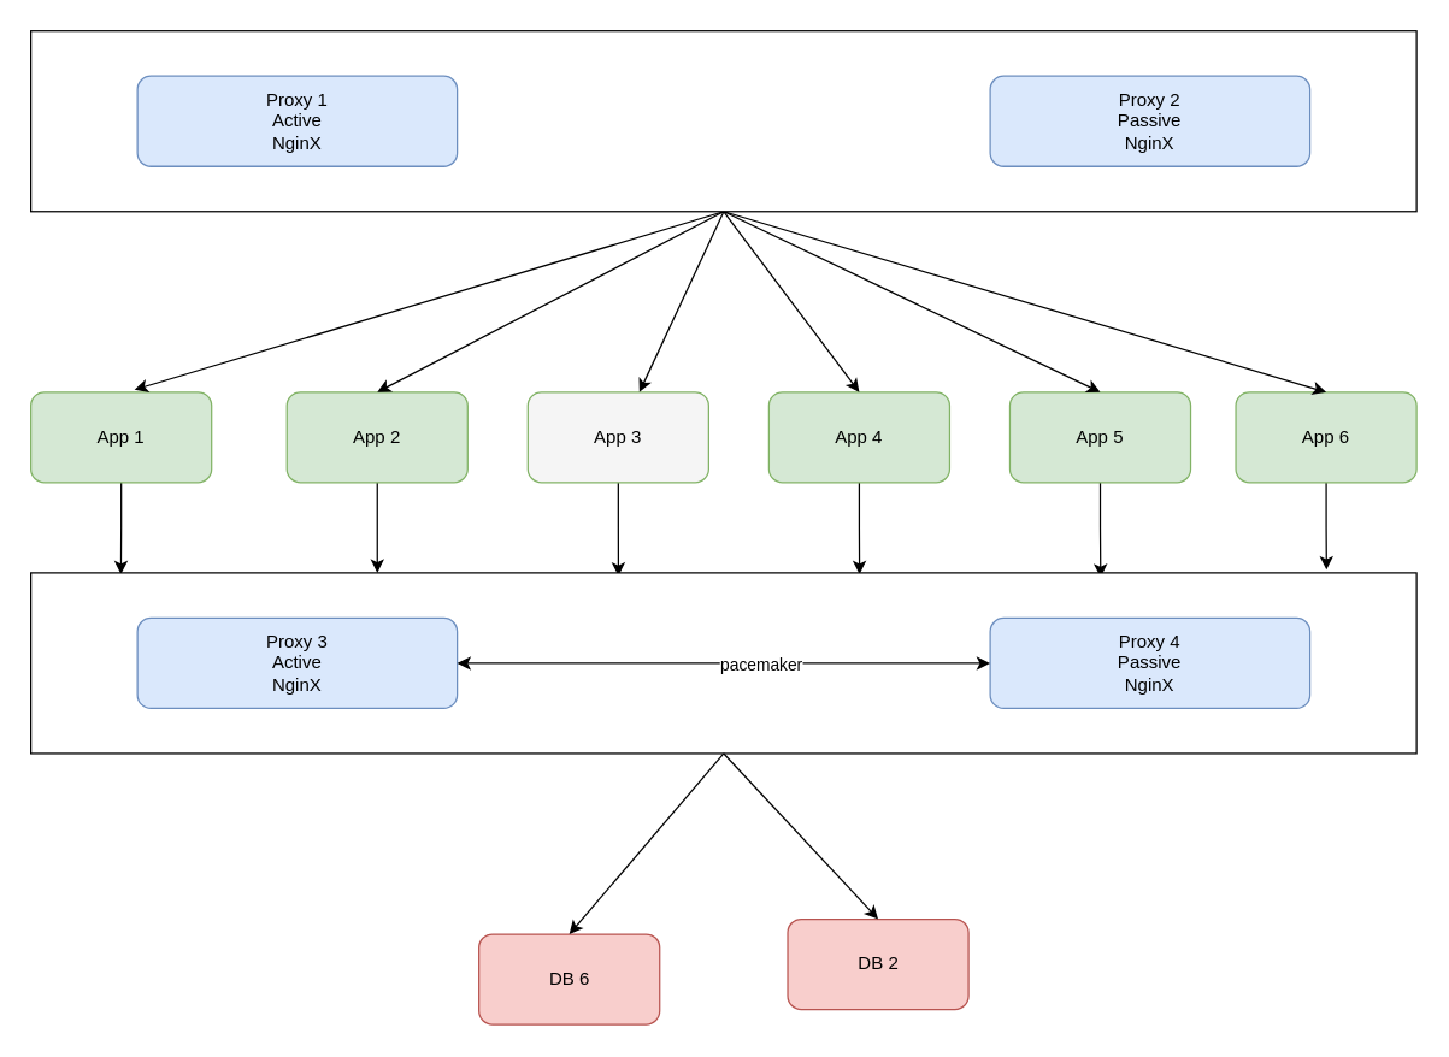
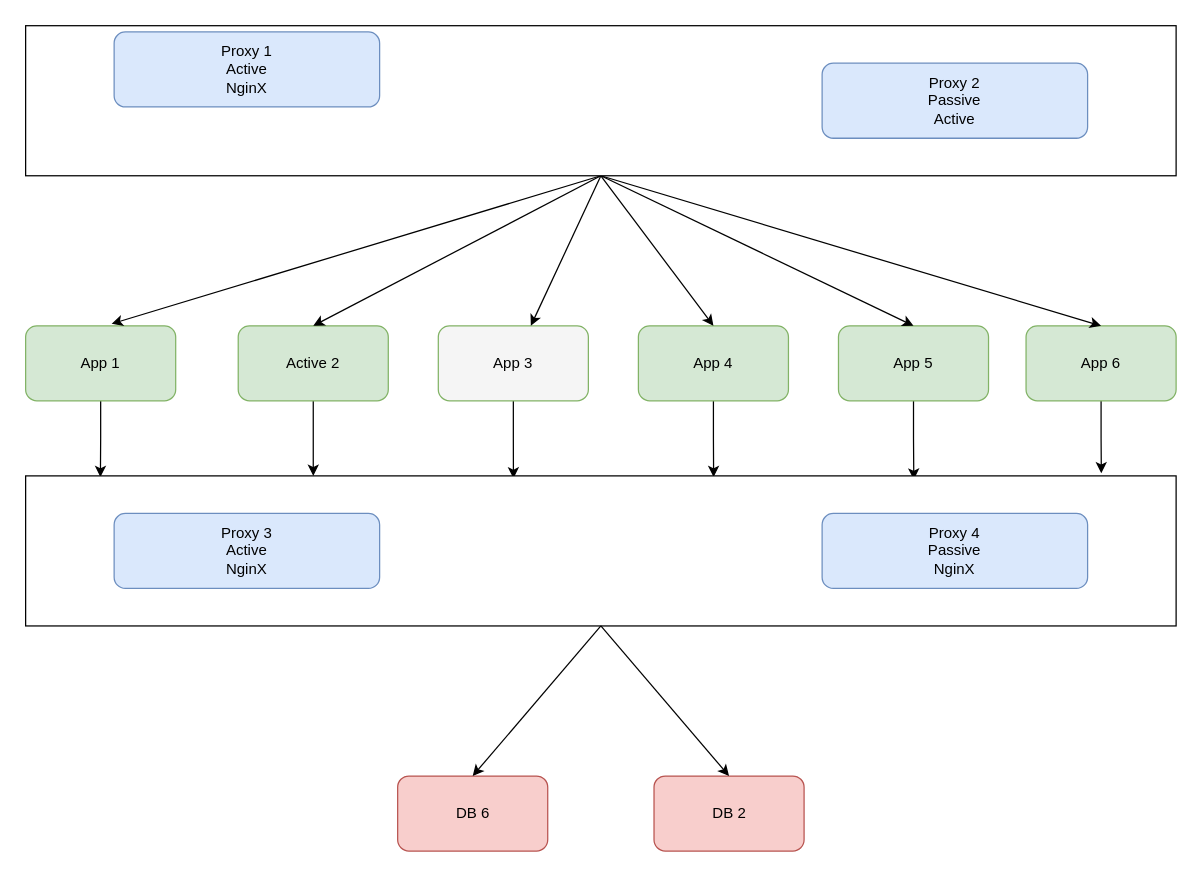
  <mxCell id="0" />
  <mxCell id="1" parent="0" />
  <mxCell id="2" style="edgeStyle=orthogonalEdgeStyle;rounded=0;orthogonalLoop=1;jettySize=auto;html=1;entryX=0.065;entryY=0.008;entryDx=0;entryDy=0;entryPerimeter=0;" edge="1" parent="1" source="3" target="27"><mxGeometry relative="1" as="geometry" /></mxCell>
  <mxCell id="3" value="App 1" style="rounded=1;whiteSpace=wrap;html=1;fillColor=#d5e8d4;strokeColor=#82b366;" vertex="1" parent="1"><mxGeometry x="20" y="260" width="120" height="60" as="geometry" /></mxCell>
  <mxCell id="4" style="edgeStyle=orthogonalEdgeStyle;rounded=0;orthogonalLoop=1;jettySize=auto;html=1;entryX=0.25;entryY=0;entryDx=0;entryDy=0;" edge="1" parent="1" source="5" target="27"><mxGeometry relative="1" as="geometry" /></mxCell>
- <mxCell id="5" value="App 2" style="rounded=1;whiteSpace=wrap;html=1;fillColor=#d5e8d4;strokeColor=#82b366;" vertex="1" parent="1"><mxGeometry x="190" y="260" width="120" height="60" as="geometry" /></mxCell>
+ <mxCell id="5" value="Active 2" style="rounded=1;whiteSpace=wrap;html=1;fillColor=#d5e8d4;strokeColor=#82b366;" vertex="1" parent="1"><mxGeometry x="190" y="260" width="120" height="60" as="geometry" /></mxCell>
  <mxCell id="6" style="edgeStyle=orthogonalEdgeStyle;rounded=0;orthogonalLoop=1;jettySize=auto;html=1;entryX=0.772;entryY=0.025;entryDx=0;entryDy=0;entryPerimeter=0;" edge="1" parent="1" source="7" target="27"><mxGeometry relative="1" as="geometry" /></mxCell>
  <mxCell id="7" value="App 5" style="rounded=1;whiteSpace=wrap;html=1;fillColor=#d5e8d4;strokeColor=#82b366;" vertex="1" parent="1"><mxGeometry x="670" y="260" width="120" height="60" as="geometry" /></mxCell>
  <mxCell id="8" style="edgeStyle=orthogonalEdgeStyle;rounded=0;orthogonalLoop=1;jettySize=auto;html=1;entryX=0.598;entryY=0.008;entryDx=0;entryDy=0;entryPerimeter=0;" edge="1" parent="1" source="9" target="27"><mxGeometry relative="1" as="geometry" /></mxCell>
  <mxCell id="9" value="App 4" style="rounded=1;whiteSpace=wrap;html=1;fillColor=#d5e8d4;strokeColor=#82b366;" vertex="1" parent="1"><mxGeometry x="510" y="260" width="120" height="60" as="geometry" /></mxCell>
  <mxCell id="10" style="edgeStyle=orthogonalEdgeStyle;rounded=0;orthogonalLoop=1;jettySize=auto;html=1;entryX=0.424;entryY=0.017;entryDx=0;entryDy=0;entryPerimeter=0;" edge="1" parent="1" source="11" target="27"><mxGeometry relative="1" as="geometry" /></mxCell>
  <mxCell id="11" value="App 3" style="rounded=1;whiteSpace=wrap;html=1;fillColor=#f5f5f5;strokeColor=#82b366;" vertex="1" parent="1"><mxGeometry x="350" y="260" width="120" height="60" as="geometry" /></mxCell>
  <mxCell id="12" style="edgeStyle=orthogonalEdgeStyle;rounded=0;orthogonalLoop=1;jettySize=auto;html=1;entryX=0.935;entryY=-0.017;entryDx=0;entryDy=0;entryPerimeter=0;" edge="1" parent="1" source="13" target="27"><mxGeometry relative="1" as="geometry" /></mxCell>
  <mxCell id="13" value="App 6" style="rounded=1;whiteSpace=wrap;html=1;fillColor=#d5e8d4;strokeColor=#82b366;" vertex="1" parent="1"><mxGeometry x="820" y="260" width="120" height="60" as="geometry" /></mxCell>
  <mxCell id="14" value="DB 6" style="rounded=1;whiteSpace=wrap;html=1;fillColor=#f8cecc;strokeColor=#b85450;" vertex="1" parent="1"><mxGeometry x="317.5" y="620" width="120" height="60" as="geometry" /></mxCell>
- <mxCell id="15" value="DB 2" style="rounded=1;whiteSpace=wrap;html=1;fillColor=#f8cecc;strokeColor=#b85450;" vertex="1" parent="1"><mxGeometry x="522.5" y="610" width="120" height="60" as="geometry" /></mxCell>
+ <mxCell id="15" value="DB 2" style="rounded=1;whiteSpace=wrap;html=1;fillColor=#f8cecc;strokeColor=#b85450;" vertex="1" parent="1"><mxGeometry x="522.5" y="620" width="120" height="60" as="geometry" /></mxCell>
  <mxCell id="16" value="" style="endArrow=classic;html=1;rounded=0;exitX=0.5;exitY=1;exitDx=0;exitDy=0;entryX=0.573;entryY=-0.027;entryDx=0;entryDy=0;entryPerimeter=0;" edge="1" parent="1" source="23" target="3"><mxGeometry width="50" height="50" relative="1" as="geometry"><mxPoint x="430" y="340" as="sourcePoint" /><mxPoint x="480" y="290" as="targetPoint" /></mxGeometry></mxCell>
  <mxCell id="17" value="" style="endArrow=classic;html=1;rounded=0;exitX=0.5;exitY=1;exitDx=0;exitDy=0;entryX=0.5;entryY=0;entryDx=0;entryDy=0;" edge="1" parent="1" source="23" target="5"><mxGeometry width="50" height="50" relative="1" as="geometry"><mxPoint x="455" y="150" as="sourcePoint" /><mxPoint x="109" y="348" as="targetPoint" /></mxGeometry></mxCell>
  <mxCell id="18" value="" style="endArrow=classic;html=1;rounded=0;exitX=0.5;exitY=1;exitDx=0;exitDy=0;" edge="1" parent="1" source="23" target="11"><mxGeometry width="50" height="50" relative="1" as="geometry"><mxPoint x="455" y="150" as="sourcePoint" /><mxPoint x="260" y="350" as="targetPoint" /></mxGeometry></mxCell>
  <mxCell id="19" value="" style="endArrow=classic;html=1;rounded=0;exitX=0.5;exitY=1;exitDx=0;exitDy=0;entryX=0.5;entryY=0;entryDx=0;entryDy=0;" edge="1" parent="1" source="23" target="9"><mxGeometry width="50" height="50" relative="1" as="geometry"><mxPoint x="455" y="150" as="sourcePoint" /><mxPoint x="425" y="350" as="targetPoint" /></mxGeometry></mxCell>
  <mxCell id="20" value="" style="endArrow=classic;html=1;rounded=0;exitX=0.5;exitY=1;exitDx=0;exitDy=0;entryX=0.5;entryY=0;entryDx=0;entryDy=0;" edge="1" parent="1" source="23" target="7"><mxGeometry width="50" height="50" relative="1" as="geometry"><mxPoint x="455" y="150" as="sourcePoint" /><mxPoint x="580" y="350" as="targetPoint" /></mxGeometry></mxCell>
  <mxCell id="21" value="" style="endArrow=classic;html=1;rounded=0;exitX=0.5;exitY=1;exitDx=0;exitDy=0;entryX=0.5;entryY=0;entryDx=0;entryDy=0;" edge="1" parent="1" source="23" target="13"><mxGeometry width="50" height="50" relative="1" as="geometry"><mxPoint x="455" y="150" as="sourcePoint" /><mxPoint x="740" y="350" as="targetPoint" /></mxGeometry></mxCell>
  <mxCell id="22" value="" style="group" vertex="1" connectable="0" parent="1"><mxGeometry x="20" y="20" width="920" height="120" as="geometry" /></mxCell>
  <mxCell id="23" value="" style="html=1;dashed=0;whiteSpace=wrap;container=0;" vertex="1" parent="22"><mxGeometry width="920.0" height="120" as="geometry" /></mxCell>
- <mxCell id="24" value="Proxy 1&lt;br&gt;Active&lt;br&gt;NginX" style="rounded=1;whiteSpace=wrap;html=1;fillColor=#dae8fc;strokeColor=#6c8ebf;" vertex="1" parent="22"><mxGeometry x="70.769" y="30" width="212.308" height="60" as="geometry" /></mxCell>
- <mxCell id="25" value="Proxy 2&lt;br&gt;Passive&lt;br style=&quot;border-color: var(--border-color);&quot;&gt;NginX" style="rounded=1;whiteSpace=wrap;html=1;fillColor=#dae8fc;strokeColor=#6c8ebf;" vertex="1" parent="22"><mxGeometry x="636.923" y="30" width="212.308" height="60" as="geometry" /></mxCell>
+ <mxCell id="24" value="Proxy 1&lt;br&gt;Active&lt;br&gt;NginX" style="rounded=1;whiteSpace=wrap;html=1;fillColor=#dae8fc;strokeColor=#6c8ebf;" vertex="1" parent="22"><mxGeometry x="70.769" y="5" width="212.308" height="60" as="geometry" /></mxCell>
+ <mxCell id="25" value="Proxy 2&lt;br&gt;Passive&lt;br style=&quot;border-color: var(--border-color);&quot;&gt;Active" style="rounded=1;whiteSpace=wrap;html=1;fillColor=#dae8fc;strokeColor=#6c8ebf;" vertex="1" parent="22"><mxGeometry x="636.923" y="30" width="212.308" height="60" as="geometry" /></mxCell>
  <mxCell id="26" value="" style="group" vertex="1" connectable="0" parent="1"><mxGeometry x="20" y="380" width="920" height="120" as="geometry" /></mxCell>
  <mxCell id="27" value="" style="html=1;dashed=0;whiteSpace=wrap;container=0;" vertex="1" parent="26"><mxGeometry width="920.0" height="120" as="geometry" /></mxCell>
  <mxCell id="28" value="Proxy 3&lt;br&gt;Active&lt;br&gt;NginX" style="rounded=1;whiteSpace=wrap;html=1;fillColor=#dae8fc;strokeColor=#6c8ebf;" vertex="1" parent="26"><mxGeometry x="70.769" y="30" width="212.308" height="60" as="geometry" /></mxCell>
  <mxCell id="29" value="Proxy 4&lt;br&gt;Passive&lt;br style=&quot;border-color: var(--border-color);&quot;&gt;NginX" style="rounded=1;whiteSpace=wrap;html=1;fillColor=#dae8fc;strokeColor=#6c8ebf;" vertex="1" parent="26"><mxGeometry x="636.923" y="30" width="212.308" height="60" as="geometry" /></mxCell>
- <mxCell id="30" value="" style="endArrow=classic;startArrow=classic;html=1;rounded=0;exitX=1;exitY=0.5;exitDx=0;exitDy=0;" edge="1" parent="26" source="28" target="29"><mxGeometry width="50" height="50" relative="1" as="geometry"><mxPoint x="424.615" y="200" as="sourcePoint" /><mxPoint x="513.077" y="150" as="targetPoint" /></mxGeometry></mxCell>
- <mxCell id="31" value="pacemaker" style="edgeLabel;html=1;align=center;verticalAlign=middle;resizable=0;points=[];" vertex="1" connectable="0" parent="30"><mxGeometry x="0.242" relative="1" as="geometry"><mxPoint x="-19" as="offset" /></mxGeometry></mxCell>
  <mxCell id="32" style="rounded=0;orthogonalLoop=1;jettySize=auto;html=1;entryX=0.5;entryY=0;entryDx=0;entryDy=0;exitX=0.5;exitY=1;exitDx=0;exitDy=0;" edge="1" parent="1" source="27" target="14"><mxGeometry relative="1" as="geometry" /></mxCell>
  <mxCell id="33" style="rounded=0;orthogonalLoop=1;jettySize=auto;html=1;exitX=0.5;exitY=1;exitDx=0;exitDy=0;entryX=0.5;entryY=0;entryDx=0;entryDy=0;" edge="1" parent="1" source="27" target="15"><mxGeometry relative="1" as="geometry" /></mxCell>
